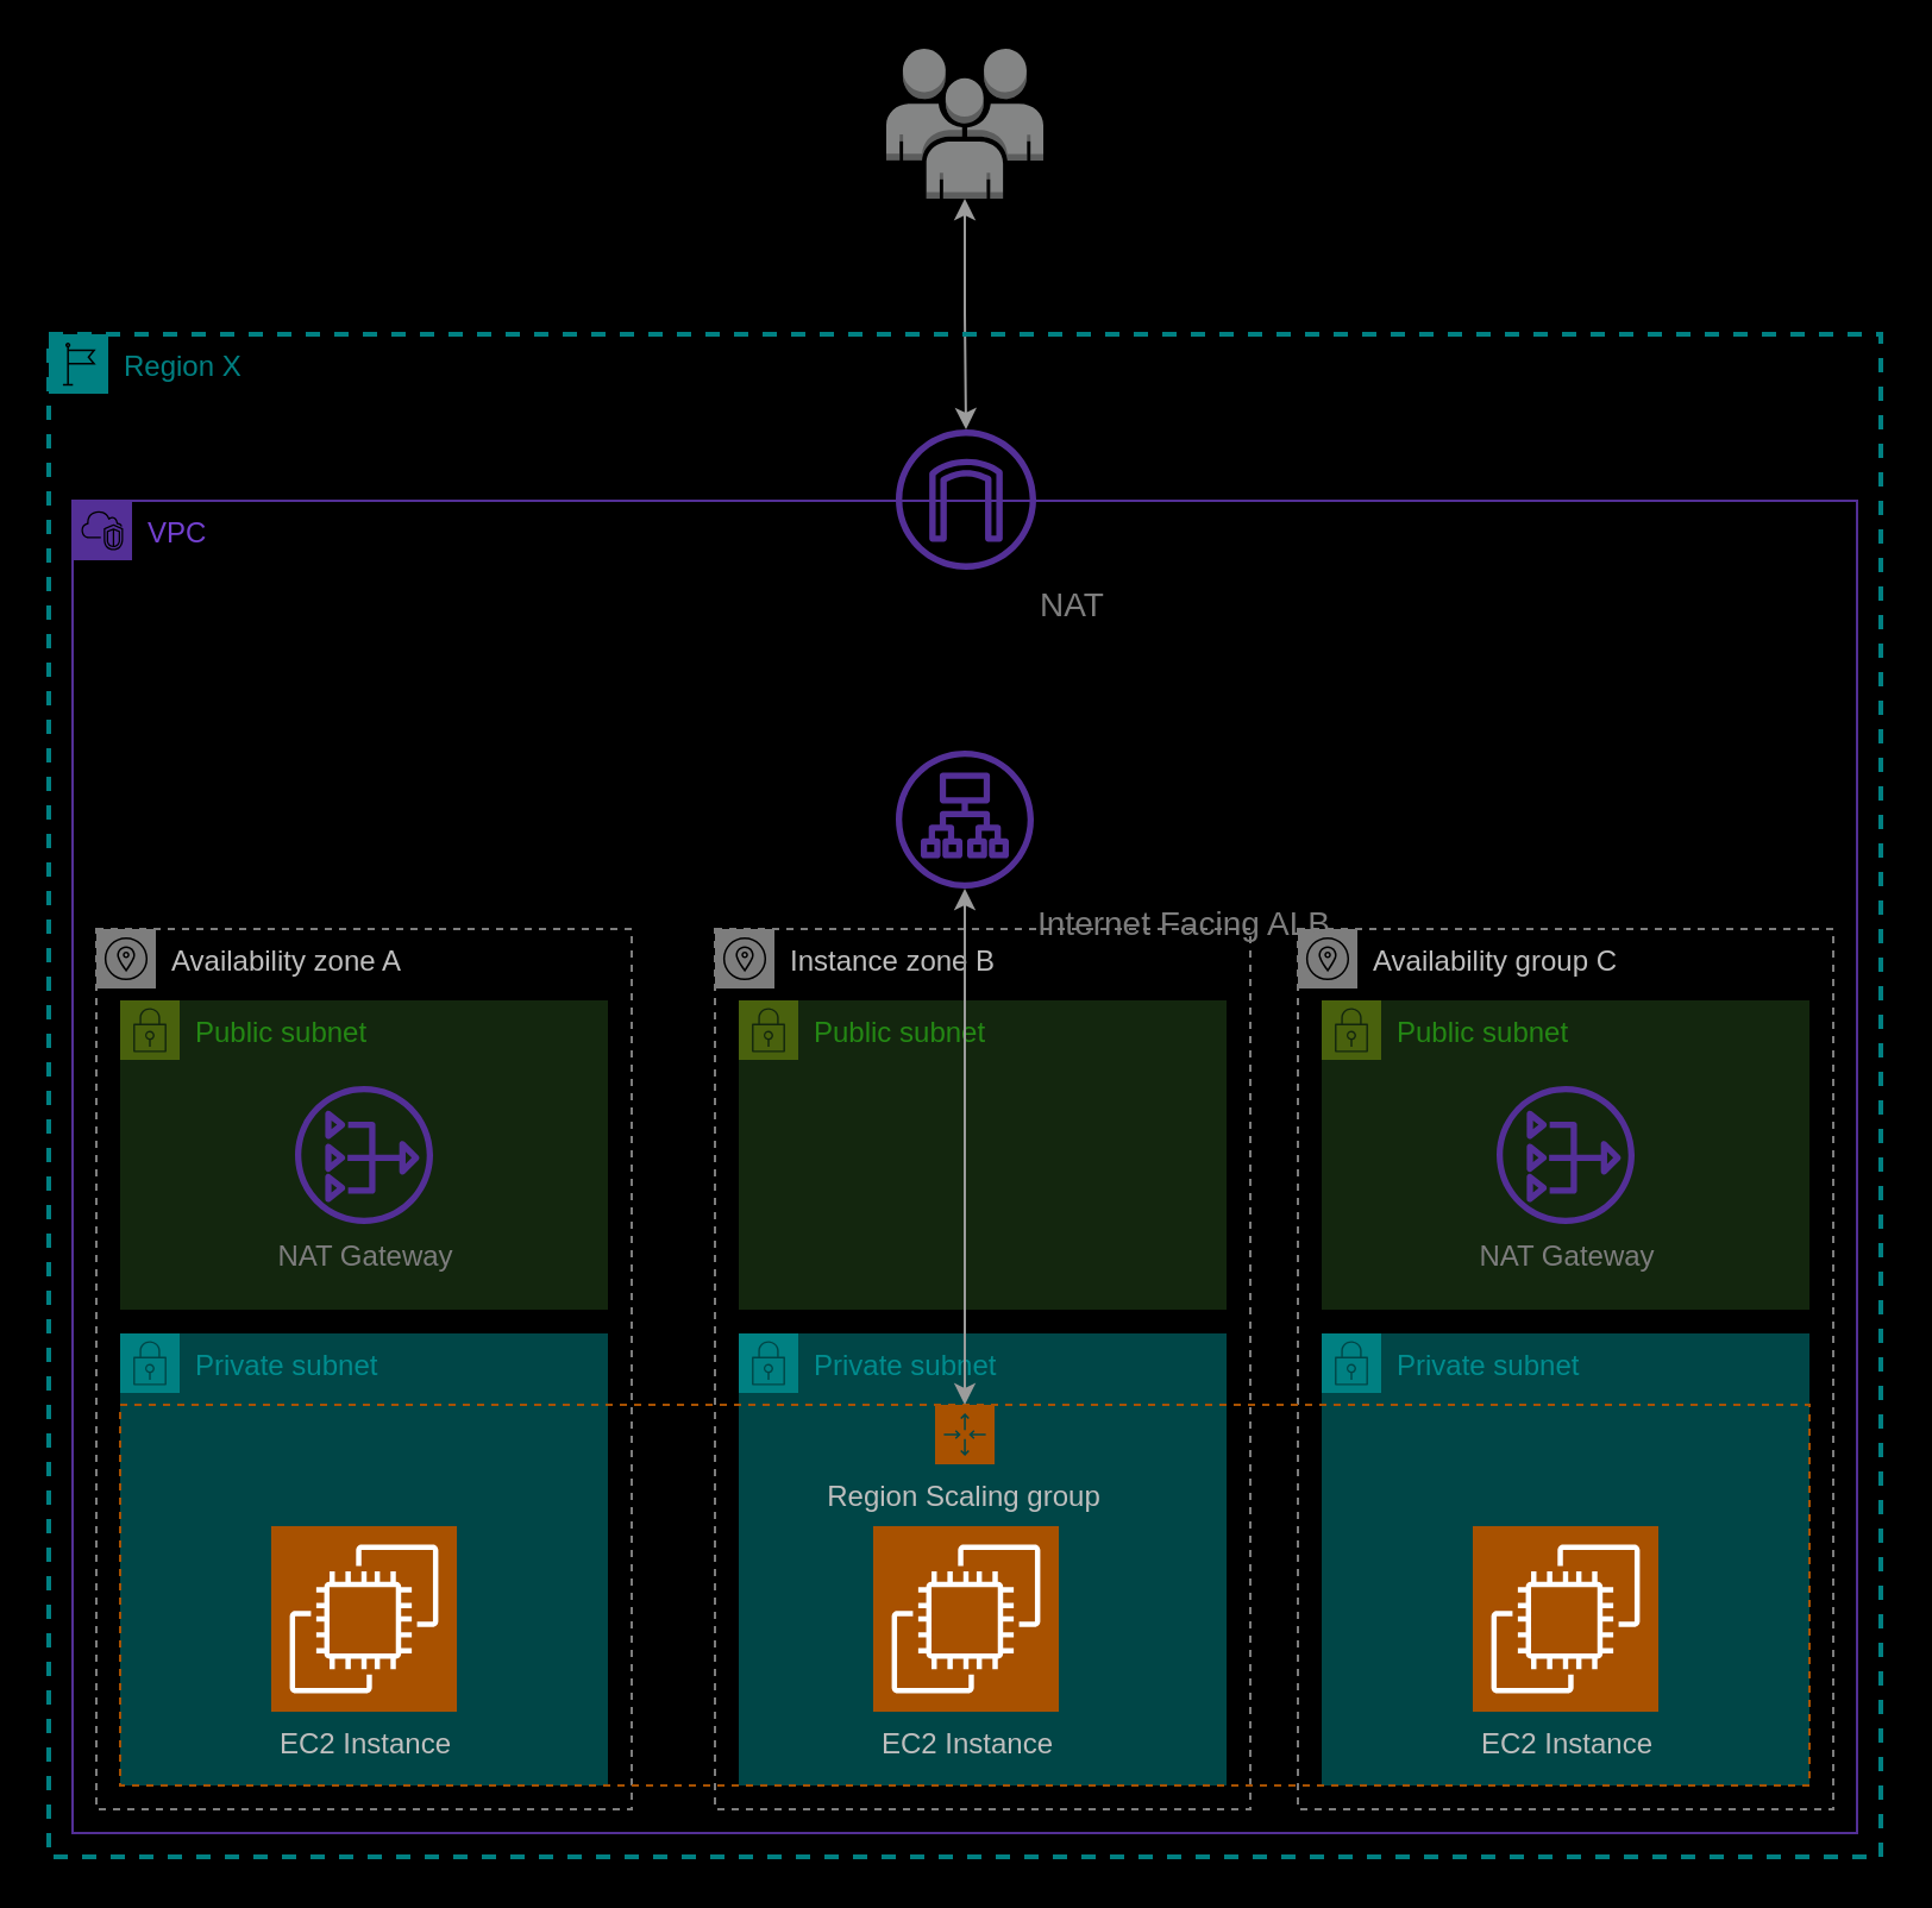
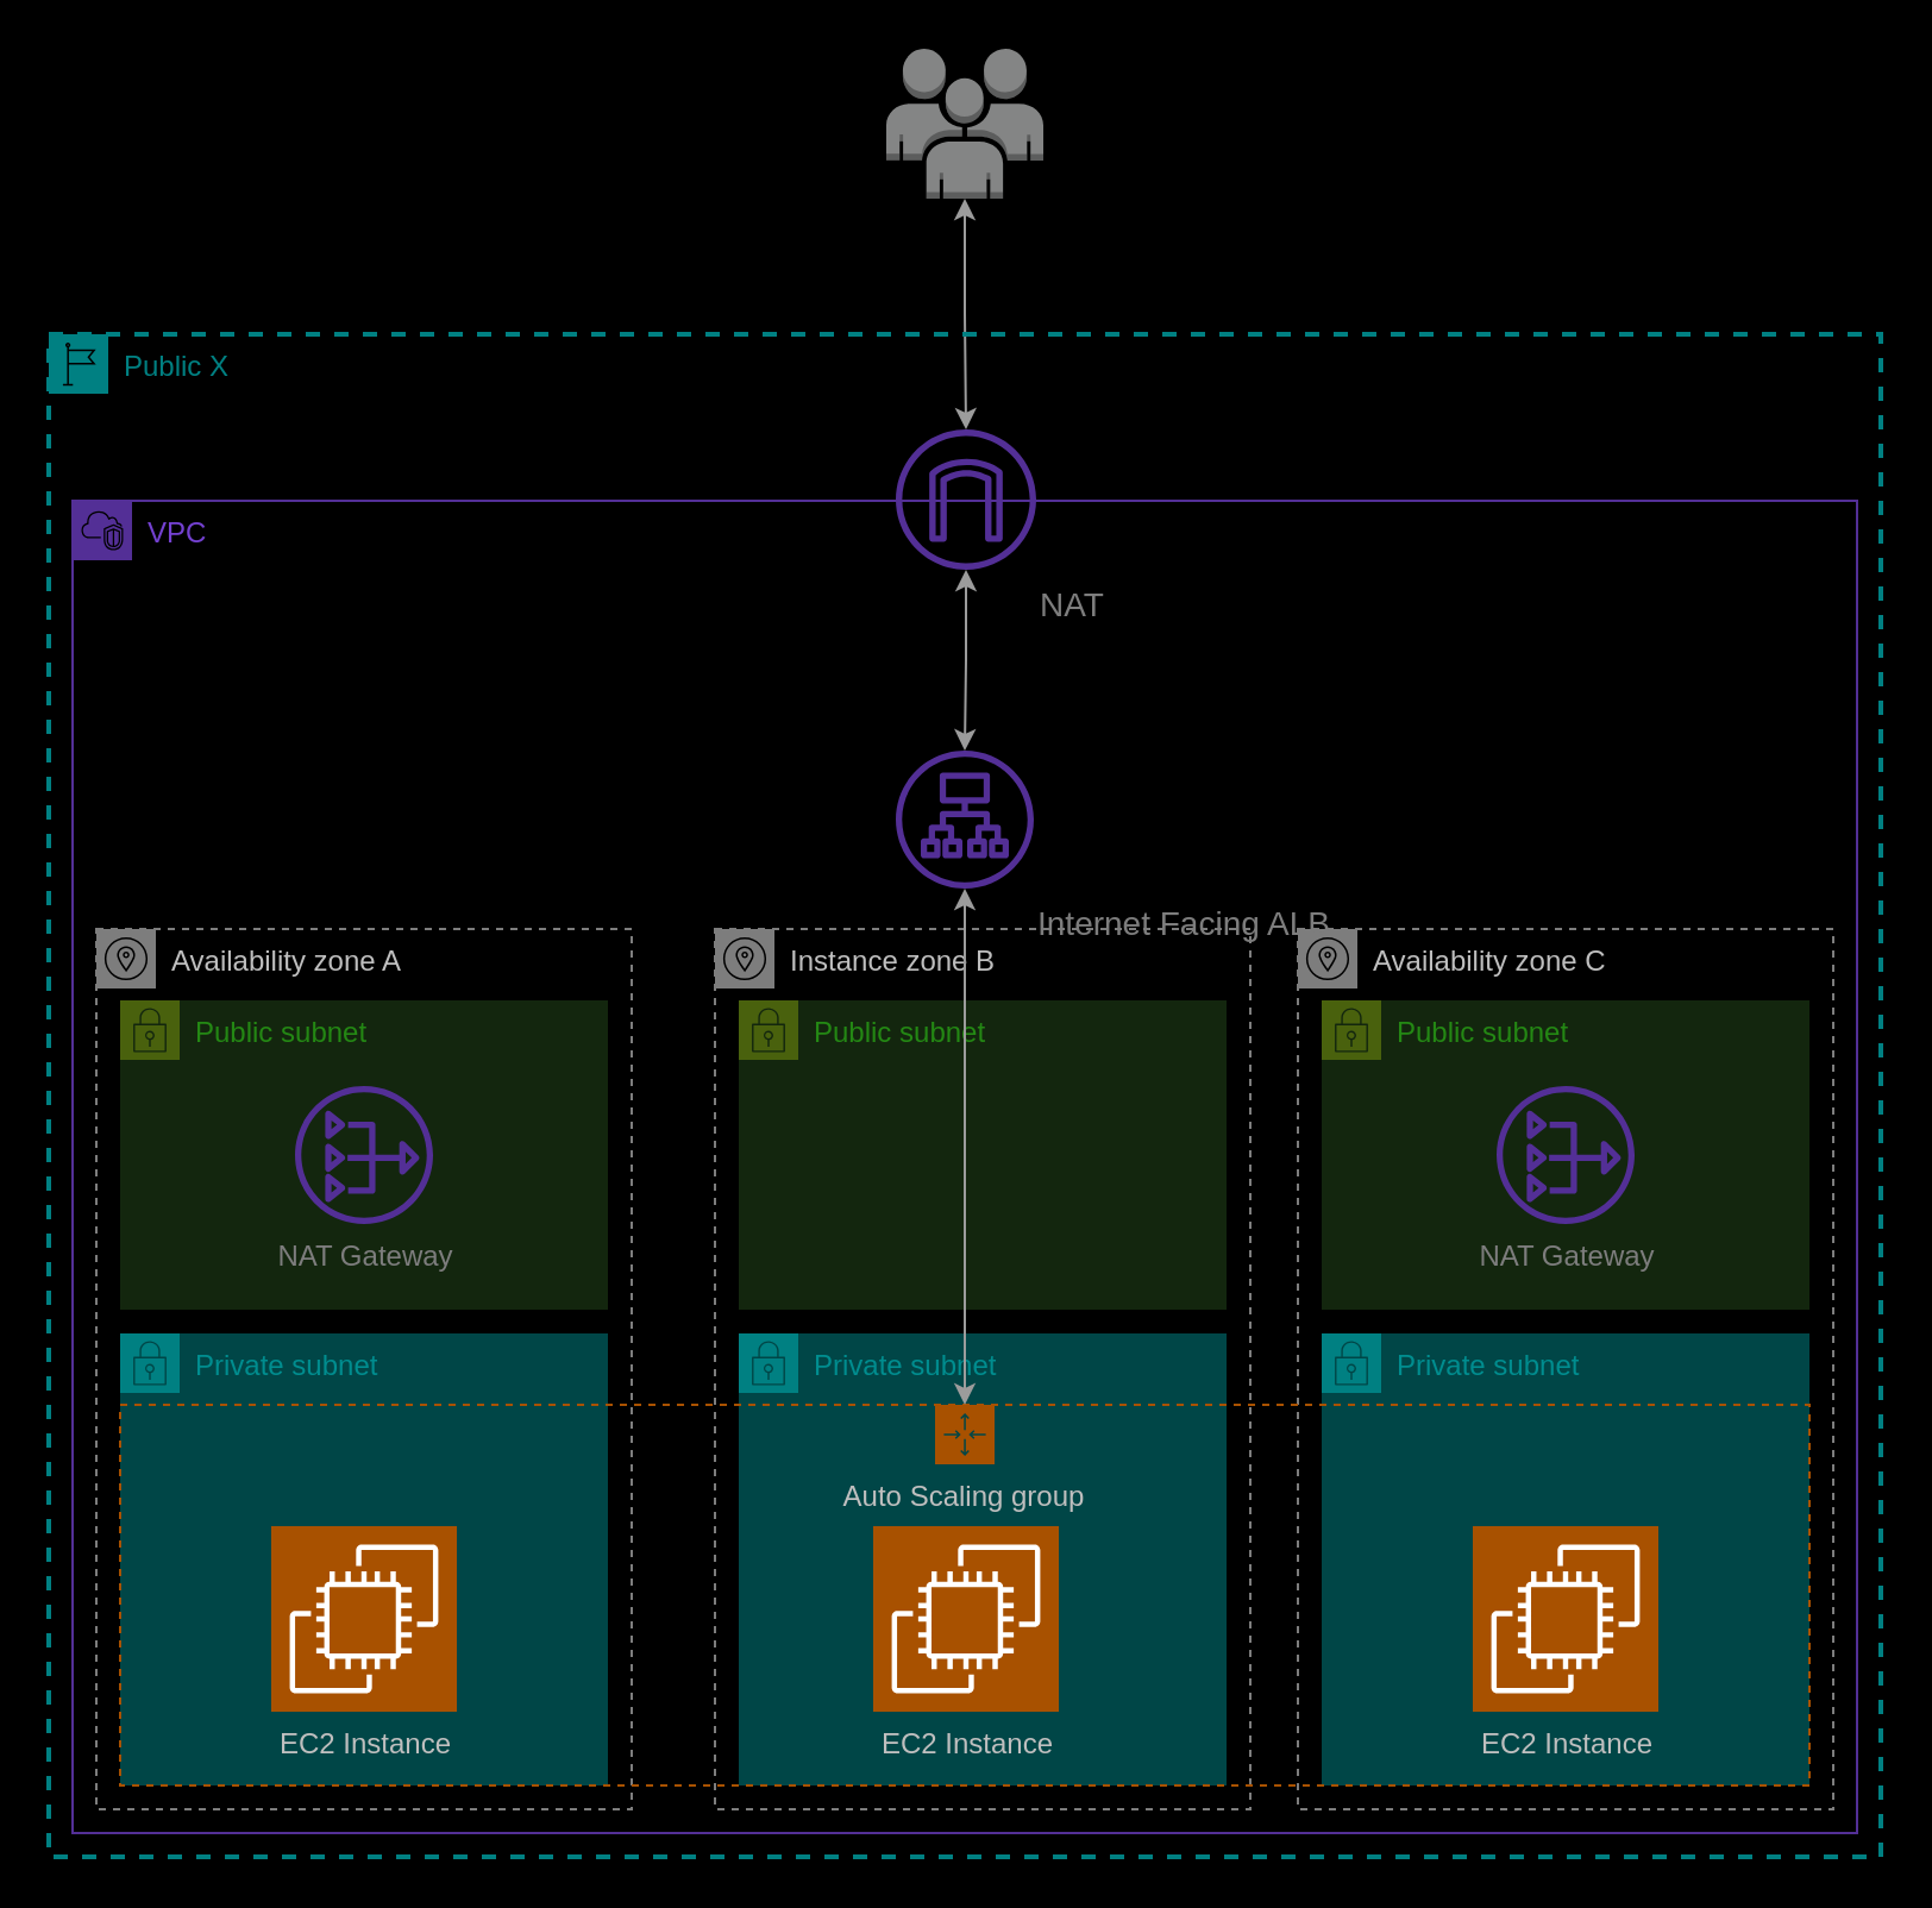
  <mxCell id="0" />
  <mxCell id="1" parent="0" />
  <mxCell id="2" value="VPC" style="points=[[0,0],[0.25,0],[0.5,0],[0.75,0],[1,0],[1,0.25],[1,0.5],[1,0.75],[1,1],[0.75,1],[0.5,1],[0.25,1],[0,1],[0,0.75],[0,0.5],[0,0.25]];outlineConnect=0;gradientColor=none;html=1;whiteSpace=wrap;fontSize=12;fontStyle=0;container=1;pointerEvents=0;collapsible=0;recursiveResize=0;shape=mxgraph.aws4.group;grIcon=mxgraph.aws4.group_vpc2;strokeColor=#532F96;fillColor=none;verticalAlign=top;align=left;spacingLeft=30;fontColor=#7441D1;dashed=0;" vertex="1" parent="1"><mxGeometry x="30" y="210" width="750" height="560" as="geometry" /></mxCell>
  <mxCell id="3" value="Public subnet" style="points=[[0,0],[0.25,0],[0.5,0],[0.75,0],[1,0],[1,0.25],[1,0.5],[1,0.75],[1,1],[0.75,1],[0.5,1],[0.25,1],[0,1],[0,0.75],[0,0.5],[0,0.25]];outlineConnect=0;gradientColor=none;html=1;whiteSpace=wrap;fontSize=12;fontStyle=0;container=0;pointerEvents=0;collapsible=0;recursiveResize=0;shape=mxgraph.aws4.group;grIcon=mxgraph.aws4.group_security_group;grStroke=0;strokeColor=#49610D;fillColor=#13260E;verticalAlign=top;align=left;spacingLeft=30;fontColor=#248814;dashed=0;" vertex="1" parent="2"><mxGeometry x="525" y="210" width="205" height="130" as="geometry" /></mxCell>
  <mxCell id="4" value="Public subnet" style="points=[[0,0],[0.25,0],[0.5,0],[0.75,0],[1,0],[1,0.25],[1,0.5],[1,0.75],[1,1],[0.75,1],[0.5,1],[0.25,1],[0,1],[0,0.75],[0,0.5],[0,0.25]];outlineConnect=0;gradientColor=none;html=1;whiteSpace=wrap;fontSize=12;fontStyle=0;container=0;pointerEvents=0;collapsible=0;recursiveResize=0;shape=mxgraph.aws4.group;grIcon=mxgraph.aws4.group_security_group;grStroke=0;strokeColor=#49610D;fillColor=#13260E;verticalAlign=top;align=left;spacingLeft=30;fontColor=#248814;dashed=0;" vertex="1" parent="2"><mxGeometry x="280" y="210" width="205" height="130" as="geometry" /></mxCell>
- <mxCell id="5" value="Availability group C" style="sketch=0;outlineConnect=0;gradientColor=none;html=1;whiteSpace=wrap;fontSize=12;fontStyle=0;shape=mxgraph.aws4.group;grIcon=mxgraph.aws4.group_availability_zone;strokeColor=#7D7D7D;fillColor=none;verticalAlign=top;align=left;spacingLeft=30;fontColor=#BFBFBF;dashed=1;" parent="1" vertex="1"><mxGeometry x="545" y="390" width="225" height="370" as="geometry" /></mxCell>
+ <mxCell id="5" value="Availability zone C" style="sketch=0;outlineConnect=0;gradientColor=none;html=1;whiteSpace=wrap;fontSize=12;fontStyle=0;shape=mxgraph.aws4.group;grIcon=mxgraph.aws4.group_availability_zone;strokeColor=#7D7D7D;fillColor=none;verticalAlign=top;align=left;spacingLeft=30;fontColor=#BFBFBF;dashed=1;" parent="1" vertex="1"><mxGeometry x="545" y="390" width="225" height="370" as="geometry" /></mxCell>
  <mxCell id="6" value="Instance zone B" style="sketch=0;outlineConnect=0;gradientColor=none;html=1;whiteSpace=wrap;fontSize=12;fontStyle=0;shape=mxgraph.aws4.group;grIcon=mxgraph.aws4.group_availability_zone;strokeColor=#7D7D7D;fillColor=none;verticalAlign=top;align=left;spacingLeft=30;fontColor=#BFBFBF;dashed=1;" parent="1" vertex="1"><mxGeometry x="300" y="390" width="225" height="370" as="geometry" /></mxCell>
  <mxCell id="7" style="edgeStyle=orthogonalEdgeStyle;rounded=0;orthogonalLoop=1;jettySize=auto;html=1;startArrow=classic;startFill=1;strokeColor=#9C9C9C;" parent="1" source="24" target="14" edge="1"><mxGeometry relative="1" as="geometry"><mxPoint x="405.5" y="63" as="sourcePoint" /></mxGeometry></mxCell>
  <mxCell id="8" value="Private subnet" style="points=[[0,0],[0.25,0],[0.5,0],[0.75,0],[1,0],[1,0.25],[1,0.5],[1,0.75],[1,1],[0.75,1],[0.5,1],[0.25,1],[0,1],[0,0.75],[0,0.5],[0,0.25]];outlineConnect=0;gradientColor=none;html=1;whiteSpace=wrap;fontSize=12;fontStyle=0;container=1;pointerEvents=0;collapsible=0;recursiveResize=0;shape=mxgraph.aws4.group;grIcon=mxgraph.aws4.group_security_group;grStroke=0;strokeColor=#008082;fillColor=#004647;verticalAlign=top;align=left;spacingLeft=30;fontColor=#008D8F;dashed=0;" parent="1" vertex="1"><mxGeometry x="310" y="560" width="205" height="190" as="geometry" /></mxCell>
- <mxCell id="9" value="Region X" style="points=[[0,0],[0.25,0],[0.5,0],[0.75,0],[1,0],[1,0.25],[1,0.5],[1,0.75],[1,1],[0.75,1],[0.5,1],[0.25,1],[0,1],[0,0.75],[0,0.5],[0,0.25]];outlineConnect=0;gradientColor=none;html=1;whiteSpace=wrap;fontSize=12;fontStyle=0;container=0;pointerEvents=0;collapsible=0;recursiveResize=0;shape=mxgraph.aws4.group;grIcon=mxgraph.aws4.group_region;strokeColor=#008082;fillColor=none;verticalAlign=top;align=left;spacingLeft=30;fontColor=#008082;dashed=1;strokeWidth=2;" parent="1" vertex="1"><mxGeometry x="20" y="140" width="770" height="640" as="geometry" /></mxCell>
+ <mxCell id="9" value="Public X" style="points=[[0,0],[0.25,0],[0.5,0],[0.75,0],[1,0],[1,0.25],[1,0.5],[1,0.75],[1,1],[0.75,1],[0.5,1],[0.25,1],[0,1],[0,0.75],[0,0.5],[0,0.25]];outlineConnect=0;gradientColor=none;html=1;whiteSpace=wrap;fontSize=12;fontStyle=0;container=0;pointerEvents=0;collapsible=0;recursiveResize=0;shape=mxgraph.aws4.group;grIcon=mxgraph.aws4.group_region;strokeColor=#008082;fillColor=none;verticalAlign=top;align=left;spacingLeft=30;fontColor=#008082;dashed=1;strokeWidth=2;" parent="1" vertex="1"><mxGeometry x="20" y="140" width="770" height="640" as="geometry" /></mxCell>
  <mxCell id="10" value="Availability zone A" style="sketch=0;outlineConnect=0;gradientColor=none;html=1;whiteSpace=wrap;fontSize=12;fontStyle=0;shape=mxgraph.aws4.group;grIcon=mxgraph.aws4.group_availability_zone;strokeColor=#7D7D7D;fillColor=none;verticalAlign=top;align=left;spacingLeft=30;fontColor=#BFBFBF;dashed=1;" parent="1" vertex="1"><mxGeometry x="40" y="390" width="225" height="370" as="geometry" /></mxCell>
  <mxCell id="11" value="Internet Facing ALB" style="sketch=0;outlineConnect=0;fontColor=#7D7D7D;gradientColor=none;fillColor=#532F96;strokeColor=none;dashed=0;verticalLabelPosition=bottom;verticalAlign=top;align=left;html=1;fontSize=14;fontStyle=0;aspect=fixed;pointerEvents=1;shape=mxgraph.aws4.application_load_balancer;labelPosition=right;" parent="1" vertex="1"><mxGeometry x="376" y="315" width="58" height="58" as="geometry" /></mxCell>
+ <mxCell id="12" style="edgeStyle=orthogonalEdgeStyle;rounded=0;orthogonalLoop=1;jettySize=auto;html=1;startArrow=classic;startFill=1;strokeColor=#9C9C9C;" parent="1" source="14" target="11" edge="1"><mxGeometry relative="1" as="geometry" /></mxCell>
  <mxCell id="13" value="Public subnet" style="points=[[0,0],[0.25,0],[0.5,0],[0.75,0],[1,0],[1,0.25],[1,0.5],[1,0.75],[1,1],[0.75,1],[0.5,1],[0.25,1],[0,1],[0,0.75],[0,0.5],[0,0.25]];outlineConnect=0;gradientColor=none;html=1;whiteSpace=wrap;fontSize=12;fontStyle=0;container=0;pointerEvents=0;collapsible=0;recursiveResize=0;shape=mxgraph.aws4.group;grIcon=mxgraph.aws4.group_security_group;grStroke=0;strokeColor=#49610D;fillColor=#13260E;verticalAlign=top;align=left;spacingLeft=30;fontColor=#248814;dashed=0;" parent="1" vertex="1"><mxGeometry x="50" y="420" width="205" height="130" as="geometry" /></mxCell>
  <mxCell id="14" value="NAT" style="sketch=0;outlineConnect=0;fontColor=#7D7D7D;gradientColor=none;fillColor=#532F96;strokeColor=none;dashed=0;verticalLabelPosition=bottom;verticalAlign=top;align=left;html=1;fontSize=14;fontStyle=0;aspect=fixed;pointerEvents=1;shape=mxgraph.aws4.internet_gateway;labelPosition=right;" parent="1" vertex="1"><mxGeometry x="376" y="180" width="59" height="59" as="geometry" /></mxCell>
  <mxCell id="15" value="NAT Gateway" style="sketch=0;outlineConnect=0;fontColor=#7D7D7D;gradientColor=none;fillColor=#532F96;strokeColor=none;dashed=0;verticalLabelPosition=bottom;verticalAlign=top;align=center;html=1;fontSize=12;fontStyle=0;aspect=fixed;pointerEvents=1;shape=mxgraph.aws4.nat_gateway;" parent="1" vertex="1"><mxGeometry x="628.5" y="456" width="58" height="58" as="geometry" /></mxCell>
  <mxCell id="16" value="Private subnet" style="points=[[0,0],[0.25,0],[0.5,0],[0.75,0],[1,0],[1,0.25],[1,0.5],[1,0.75],[1,1],[0.75,1],[0.5,1],[0.25,1],[0,1],[0,0.75],[0,0.5],[0,0.25]];outlineConnect=0;gradientColor=none;html=1;whiteSpace=wrap;fontSize=12;fontStyle=0;container=1;pointerEvents=0;collapsible=0;recursiveResize=0;shape=mxgraph.aws4.group;grIcon=mxgraph.aws4.group_security_group;grStroke=0;strokeColor=#008082;fillColor=#004647;verticalAlign=top;align=left;spacingLeft=30;fontColor=#008D8F;dashed=0;" parent="1" vertex="1"><mxGeometry x="50" y="560" width="205" height="190" as="geometry" /></mxCell>
  <mxCell id="17" value="Private subnet" style="points=[[0,0],[0.25,0],[0.5,0],[0.75,0],[1,0],[1,0.25],[1,0.5],[1,0.75],[1,1],[0.75,1],[0.5,1],[0.25,1],[0,1],[0,0.75],[0,0.5],[0,0.25]];outlineConnect=0;gradientColor=none;html=1;whiteSpace=wrap;fontSize=12;fontStyle=0;container=1;pointerEvents=0;collapsible=0;recursiveResize=0;shape=mxgraph.aws4.group;grIcon=mxgraph.aws4.group_security_group;grStroke=0;strokeColor=#008082;fillColor=#004647;verticalAlign=top;align=left;spacingLeft=30;fontColor=#008D8F;dashed=0;" parent="1" vertex="1"><mxGeometry x="555" y="560" width="205" height="190" as="geometry" /></mxCell>
- <mxCell id="18" value="Region Scaling group" style="points=[[0,0],[0.25,0],[0.5,0],[0.75,0],[1,0],[1,0.25],[1,0.5],[1,0.75],[1,1],[0.75,1],[0.5,1],[0.25,1],[0,1],[0,0.75],[0,0.5],[0,0.25]];outlineConnect=0;gradientColor=none;html=1;whiteSpace=wrap;fontSize=12;fontStyle=0;container=0;pointerEvents=0;collapsible=0;recursiveResize=0;shape=mxgraph.aws4.groupCenter;grIcon=mxgraph.aws4.group_auto_scaling_group;grStroke=1;strokeColor=#A85100;fillColor=none;verticalAlign=top;align=center;fontColor=#BFBFBF;dashed=1;spacingTop=25;" parent="1" vertex="1"><mxGeometry x="50" y="590" width="710" height="160" as="geometry" /></mxCell>
+ <mxCell id="18" value="Auto Scaling group" style="points=[[0,0],[0.25,0],[0.5,0],[0.75,0],[1,0],[1,0.25],[1,0.5],[1,0.75],[1,1],[0.75,1],[0.5,1],[0.25,1],[0,1],[0,0.75],[0,0.5],[0,0.25]];outlineConnect=0;gradientColor=none;html=1;whiteSpace=wrap;fontSize=12;fontStyle=0;container=0;pointerEvents=0;collapsible=0;recursiveResize=0;shape=mxgraph.aws4.groupCenter;grIcon=mxgraph.aws4.group_auto_scaling_group;grStroke=1;strokeColor=#A85100;fillColor=none;verticalAlign=top;align=center;fontColor=#BFBFBF;dashed=1;spacingTop=25;" parent="1" vertex="1"><mxGeometry x="50" y="590" width="710" height="160" as="geometry" /></mxCell>
  <mxCell id="19" value="NAT Gateway" style="sketch=0;outlineConnect=0;fontColor=#7D7D7D;gradientColor=none;fillColor=#532F96;strokeColor=none;dashed=0;verticalLabelPosition=bottom;verticalAlign=top;align=center;html=1;fontSize=12;fontStyle=0;aspect=fixed;pointerEvents=1;shape=mxgraph.aws4.nat_gateway;" parent="1" vertex="1"><mxGeometry x="123.5" y="456" width="58" height="58" as="geometry" /></mxCell>
  <mxCell id="20" style="edgeStyle=orthogonalEdgeStyle;rounded=0;orthogonalLoop=1;jettySize=auto;html=1;startArrow=classic;startFill=1;strokeColor=#9C9C9C;" parent="1" source="11" target="18" edge="1"><mxGeometry relative="1" as="geometry" /></mxCell>
  <mxCell id="21" value="EC2 Instance" style="sketch=0;points=[[0,0,0],[0.25,0,0],[0.5,0,0],[0.75,0,0],[1,0,0],[0,1,0],[0.25,1,0],[0.5,1,0],[0.75,1,0],[1,1,0],[0,0.25,0],[0,0.5,0],[0,0.75,0],[1,0.25,0],[1,0.5,0],[1,0.75,0]];outlineConnect=0;fontColor=#BFBFBF;fillColor=#A85100;strokeColor=#ffffff;dashed=0;verticalLabelPosition=bottom;verticalAlign=top;align=center;html=1;fontSize=12;fontStyle=0;aspect=fixed;shape=mxgraph.aws4.resourceIcon;resIcon=mxgraph.aws4.ec2;" vertex="1" parent="1"><mxGeometry x="113.5" y="641" width="78" height="78" as="geometry" /></mxCell>
  <mxCell id="22" value="EC2 Instance" style="sketch=0;points=[[0,0,0],[0.25,0,0],[0.5,0,0],[0.75,0,0],[1,0,0],[0,1,0],[0.25,1,0],[0.5,1,0],[0.75,1,0],[1,1,0],[0,0.25,0],[0,0.5,0],[0,0.75,0],[1,0.25,0],[1,0.5,0],[1,0.75,0]];outlineConnect=0;fontColor=#BFBFBF;fillColor=#A85100;strokeColor=#ffffff;dashed=0;verticalLabelPosition=bottom;verticalAlign=top;align=center;html=1;fontSize=12;fontStyle=0;aspect=fixed;shape=mxgraph.aws4.resourceIcon;resIcon=mxgraph.aws4.ec2;" vertex="1" parent="1"><mxGeometry x="366.5" y="641" width="78" height="78" as="geometry" /></mxCell>
  <mxCell id="23" value="EC2 Instance" style="sketch=0;points=[[0,0,0],[0.25,0,0],[0.5,0,0],[0.75,0,0],[1,0,0],[0,1,0],[0.25,1,0],[0.5,1,0],[0.75,1,0],[1,1,0],[0,0.25,0],[0,0.5,0],[0,0.75,0],[1,0.25,0],[1,0.5,0],[1,0.75,0]];outlineConnect=0;fontColor=#BFBFBF;fillColor=#A85100;strokeColor=#ffffff;dashed=0;verticalLabelPosition=bottom;verticalAlign=top;align=center;html=1;fontSize=12;fontStyle=0;aspect=fixed;shape=mxgraph.aws4.resourceIcon;resIcon=mxgraph.aws4.ec2;" vertex="1" parent="1"><mxGeometry x="618.5" y="641" width="78" height="78" as="geometry" /></mxCell>
  <mxCell id="24" value="" style="outlineConnect=0;dashed=0;verticalLabelPosition=bottom;verticalAlign=top;align=center;html=1;shape=mxgraph.aws3.users;fillColor=#848585;gradientColor=none;" vertex="1" parent="1"><mxGeometry x="372" y="20" width="66" height="63" as="geometry" /></mxCell>
